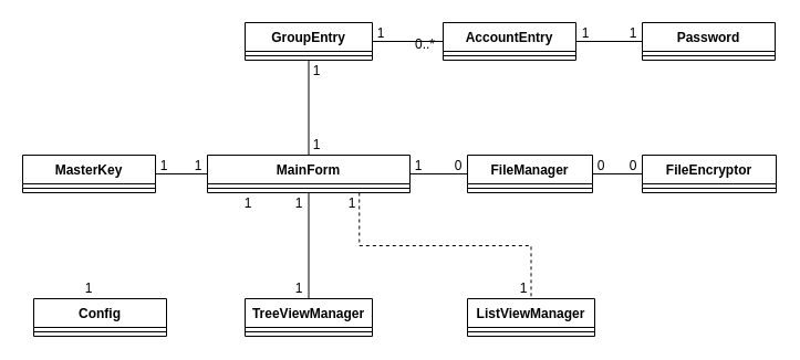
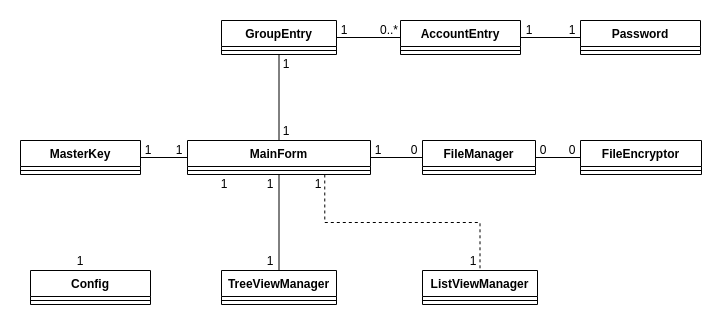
  <mxCell id="0" />
  <mxCell id="1" parent="0" />
  <mxCell id="2" value="Password" style="swimlane;fontStyle=1;align=center;verticalAlign=top;childLayout=stackLayout;horizontal=1;startSize=26;horizontalStack=0;resizeParent=1;resizeParentMax=0;resizeLast=0;collapsible=1;marginBottom=0;" parent="1" vertex="1"><mxGeometry x="580" y="20" width="120" height="34" as="geometry" /></mxCell>
  <mxCell id="3" value="" style="line;strokeWidth=1;fillColor=none;align=left;verticalAlign=middle;spacingTop=-1;spacingLeft=3;spacingRight=3;rotatable=0;labelPosition=right;points=[];portConstraint=eastwest;strokeColor=inherit;" parent="2" vertex="1"><mxGeometry y="26" width="120" height="8" as="geometry" /></mxCell>
  <mxCell id="4" value="MasterKey" style="swimlane;fontStyle=1;align=center;verticalAlign=top;childLayout=stackLayout;horizontal=1;startSize=26;horizontalStack=0;resizeParent=1;resizeParentMax=0;resizeLast=0;collapsible=1;marginBottom=0;" parent="1" vertex="1"><mxGeometry x="20" y="140" width="120" height="34" as="geometry" /></mxCell>
  <mxCell id="5" value="" style="line;strokeWidth=1;fillColor=none;align=left;verticalAlign=middle;spacingTop=-1;spacingLeft=3;spacingRight=3;rotatable=0;labelPosition=right;points=[];portConstraint=eastwest;strokeColor=inherit;" parent="4" vertex="1"><mxGeometry y="26" width="120" height="8" as="geometry" /></mxCell>
  <mxCell id="6" style="edgeStyle=orthogonalEdgeStyle;rounded=0;orthogonalLoop=1;jettySize=auto;html=1;entryX=0;entryY=0.5;entryDx=0;entryDy=0;endArrow=none;endFill=0;" edge="1" parent="1" source="7" target="2"><mxGeometry relative="1" as="geometry" /></mxCell>
  <mxCell id="7" value="AccountEntry" style="swimlane;fontStyle=1;align=center;verticalAlign=top;childLayout=stackLayout;horizontal=1;startSize=26;horizontalStack=0;resizeParent=1;resizeParentMax=0;resizeLast=0;collapsible=1;marginBottom=0;" parent="1" vertex="1"><mxGeometry x="400" y="20" width="120" height="34" as="geometry" /></mxCell>
  <mxCell id="8" value="" style="line;strokeWidth=1;fillColor=none;align=left;verticalAlign=middle;spacingTop=-1;spacingLeft=3;spacingRight=3;rotatable=0;labelPosition=right;points=[];portConstraint=eastwest;strokeColor=inherit;" parent="7" vertex="1"><mxGeometry y="26" width="120" height="8" as="geometry" /></mxCell>
  <mxCell id="9" style="edgeStyle=orthogonalEdgeStyle;rounded=0;orthogonalLoop=1;jettySize=auto;html=1;entryX=0.5;entryY=0;entryDx=0;entryDy=0;endArrow=none;endFill=0;" edge="1" parent="1" source="11" target="26"><mxGeometry relative="1" as="geometry" /></mxCell>
  <mxCell id="10" style="edgeStyle=orthogonalEdgeStyle;rounded=0;orthogonalLoop=1;jettySize=auto;html=1;entryX=0;entryY=0.5;entryDx=0;entryDy=0;endArrow=none;endFill=0;exitX=1;exitY=0.5;exitDx=0;exitDy=0;" edge="1" parent="1" source="11" target="7"><mxGeometry relative="1" as="geometry"><mxPoint x="370" y="37" as="sourcePoint" /></mxGeometry></mxCell>
  <mxCell id="11" value="GroupEntry" style="swimlane;fontStyle=1;align=center;verticalAlign=top;childLayout=stackLayout;horizontal=1;startSize=26;horizontalStack=0;resizeParent=1;resizeParentMax=0;resizeLast=0;collapsible=1;marginBottom=0;" parent="1" vertex="1"><mxGeometry x="221" y="20" width="115" height="34" as="geometry" /></mxCell>
  <mxCell id="12" value="" style="line;strokeWidth=1;fillColor=none;align=left;verticalAlign=middle;spacingTop=-1;spacingLeft=3;spacingRight=3;rotatable=0;labelPosition=right;points=[];portConstraint=eastwest;strokeColor=inherit;" parent="11" vertex="1"><mxGeometry y="26" width="115" height="8" as="geometry" /></mxCell>
  <mxCell id="13" style="edgeStyle=orthogonalEdgeStyle;rounded=0;orthogonalLoop=1;jettySize=auto;html=1;exitX=1;exitY=0.5;exitDx=0;exitDy=0;endArrow=none;endFill=0;" edge="1" parent="1" source="14" target="16"><mxGeometry relative="1" as="geometry" /></mxCell>
  <mxCell id="14" value="FileManager" style="swimlane;fontStyle=1;align=center;verticalAlign=top;childLayout=stackLayout;horizontal=1;startSize=26;horizontalStack=0;resizeParent=1;resizeParentMax=0;resizeLast=0;collapsible=1;marginBottom=0;" parent="1" vertex="1"><mxGeometry x="422" y="140" width="113" height="34" as="geometry" /></mxCell>
  <mxCell id="15" value="" style="line;strokeWidth=1;fillColor=none;align=left;verticalAlign=middle;spacingTop=-1;spacingLeft=3;spacingRight=3;rotatable=0;labelPosition=right;points=[];portConstraint=eastwest;strokeColor=inherit;" parent="14" vertex="1"><mxGeometry y="26" width="113" height="8" as="geometry" /></mxCell>
  <mxCell id="16" value="FileEncryptor" style="swimlane;fontStyle=1;align=center;verticalAlign=top;childLayout=stackLayout;horizontal=1;startSize=26;horizontalStack=0;resizeParent=1;resizeParentMax=0;resizeLast=0;collapsible=1;marginBottom=0;" parent="1" vertex="1"><mxGeometry x="580" y="140" width="121" height="34" as="geometry" /></mxCell>
  <mxCell id="17" value="" style="line;strokeWidth=1;fillColor=none;align=left;verticalAlign=middle;spacingTop=-1;spacingLeft=3;spacingRight=3;rotatable=0;labelPosition=right;points=[];portConstraint=eastwest;strokeColor=inherit;" parent="16" vertex="1"><mxGeometry y="26" width="121" height="8" as="geometry" /></mxCell>
  <mxCell id="18" value="ListViewManager" style="swimlane;fontStyle=1;align=center;verticalAlign=top;childLayout=stackLayout;horizontal=1;startSize=26;horizontalStack=0;resizeParent=1;resizeParentMax=0;resizeLast=0;collapsible=1;marginBottom=0;" parent="1" vertex="1"><mxGeometry x="422" y="270" width="115" height="34" as="geometry" /></mxCell>
  <mxCell id="19" value="" style="line;strokeWidth=1;fillColor=none;align=left;verticalAlign=middle;spacingTop=-1;spacingLeft=3;spacingRight=3;rotatable=0;labelPosition=right;points=[];portConstraint=eastwest;strokeColor=inherit;" parent="18" vertex="1"><mxGeometry y="26" width="115" height="8" as="geometry" /></mxCell>
  <mxCell id="20" value="TreeViewManager" style="swimlane;fontStyle=1;align=center;verticalAlign=top;childLayout=stackLayout;horizontal=1;startSize=26;horizontalStack=0;resizeParent=1;resizeParentMax=0;resizeLast=0;collapsible=1;marginBottom=0;" parent="1" vertex="1"><mxGeometry x="221" y="270" width="115" height="34" as="geometry" /></mxCell>
  <mxCell id="21" value="" style="line;strokeWidth=1;fillColor=none;align=left;verticalAlign=middle;spacingTop=-1;spacingLeft=3;spacingRight=3;rotatable=0;labelPosition=right;points=[];portConstraint=eastwest;strokeColor=inherit;" parent="20" vertex="1"><mxGeometry y="26" width="115" height="8" as="geometry" /></mxCell>
  <mxCell id="22" style="edgeStyle=orthogonalEdgeStyle;rounded=0;orthogonalLoop=1;jettySize=auto;html=1;entryX=1;entryY=0.5;entryDx=0;entryDy=0;endArrow=none;endFill=0;" edge="1" parent="1" source="26" target="4"><mxGeometry relative="1" as="geometry" /></mxCell>
  <mxCell id="23" style="edgeStyle=orthogonalEdgeStyle;rounded=0;orthogonalLoop=1;jettySize=auto;html=1;exitX=0.5;exitY=1;exitDx=0;exitDy=0;entryX=0.5;entryY=0;entryDx=0;entryDy=0;endArrow=none;endFill=0;" edge="1" parent="1" source="26" target="20"><mxGeometry relative="1" as="geometry" /></mxCell>
  <mxCell id="24" style="edgeStyle=orthogonalEdgeStyle;rounded=0;orthogonalLoop=1;jettySize=auto;html=1;exitX=0.75;exitY=1;exitDx=0;exitDy=0;endArrow=none;endFill=0;dashed=1;" edge="1" parent="1" source="26" target="18"><mxGeometry relative="1" as="geometry" /></mxCell>
  <mxCell id="25" style="edgeStyle=orthogonalEdgeStyle;rounded=0;orthogonalLoop=1;jettySize=auto;html=1;exitX=1;exitY=0.5;exitDx=0;exitDy=0;entryX=0;entryY=0.5;entryDx=0;entryDy=0;endArrow=none;endFill=0;" edge="1" parent="1" source="26" target="14"><mxGeometry relative="1" as="geometry" /></mxCell>
  <mxCell id="26" value="MainForm" style="swimlane;fontStyle=1;align=center;verticalAlign=top;childLayout=stackLayout;horizontal=1;startSize=26;horizontalStack=0;resizeParent=1;resizeParentMax=0;resizeLast=0;collapsible=1;marginBottom=0;" parent="1" vertex="1"><mxGeometry x="187" y="140" width="183" height="34" as="geometry" /></mxCell>
  <mxCell id="27" value="" style="line;strokeWidth=1;fillColor=none;align=left;verticalAlign=middle;spacingTop=-1;spacingLeft=3;spacingRight=3;rotatable=0;labelPosition=right;points=[];portConstraint=eastwest;strokeColor=inherit;" parent="26" vertex="1"><mxGeometry y="26" width="183" height="8" as="geometry" /></mxCell>
  <mxCell id="28" value="Config" style="swimlane;fontStyle=1;align=center;verticalAlign=top;childLayout=stackLayout;horizontal=1;startSize=26;horizontalStack=0;resizeParent=1;resizeParentMax=0;resizeLast=0;collapsible=1;marginBottom=0;" parent="1" vertex="1"><mxGeometry x="30" y="270" width="120" height="34" as="geometry" /></mxCell>
  <mxCell id="29" value="" style="line;strokeWidth=1;fillColor=none;align=left;verticalAlign=middle;spacingTop=-1;spacingLeft=3;spacingRight=3;rotatable=0;labelPosition=right;points=[];portConstraint=eastwest;strokeColor=inherit;" parent="28" vertex="1"><mxGeometry y="26" width="120" height="8" as="geometry" /></mxCell>
  <mxCell id="30" value="1" style="text;html=1;strokeColor=none;fillColor=none;align=center;verticalAlign=middle;whiteSpace=wrap;rounded=0;" vertex="1" parent="1"><mxGeometry x="171" y="140" width="16" height="19" as="geometry" /></mxCell>
  <mxCell id="31" value="1" style="text;html=1;strokeColor=none;fillColor=none;align=center;verticalAlign=middle;whiteSpace=wrap;rounded=0;" vertex="1" parent="1"><mxGeometry x="140" y="140" width="16" height="19" as="geometry" /></mxCell>
  <mxCell id="32" value="1" style="text;html=1;strokeColor=none;fillColor=none;align=center;verticalAlign=middle;whiteSpace=wrap;rounded=0;" vertex="1" parent="1"><mxGeometry x="72" y="251" width="16" height="19" as="geometry" /></mxCell>
  <mxCell id="33" value="1" style="text;html=1;strokeColor=none;fillColor=none;align=center;verticalAlign=middle;whiteSpace=wrap;rounded=0;" vertex="1" parent="1"><mxGeometry x="216" y="174" width="16" height="19" as="geometry" /></mxCell>
  <mxCell id="34" value="1" style="text;html=1;strokeColor=none;fillColor=none;align=center;verticalAlign=middle;whiteSpace=wrap;rounded=0;" vertex="1" parent="1"><mxGeometry x="262" y="174" width="16" height="19" as="geometry" /></mxCell>
  <mxCell id="35" value="1" style="text;html=1;strokeColor=none;fillColor=none;align=center;verticalAlign=middle;whiteSpace=wrap;rounded=0;" vertex="1" parent="1"><mxGeometry x="262" y="251" width="16" height="19" as="geometry" /></mxCell>
  <mxCell id="36" value="1" style="text;html=1;strokeColor=none;fillColor=none;align=center;verticalAlign=middle;whiteSpace=wrap;rounded=0;" vertex="1" parent="1"><mxGeometry x="310" y="174" width="16" height="19" as="geometry" /></mxCell>
  <mxCell id="37" value="1" style="text;html=1;strokeColor=none;fillColor=none;align=center;verticalAlign=middle;whiteSpace=wrap;rounded=0;" vertex="1" parent="1"><mxGeometry x="465" y="251" width="16" height="19" as="geometry" /></mxCell>
  <mxCell id="38" value="1" style="text;html=1;strokeColor=none;fillColor=none;align=center;verticalAlign=middle;whiteSpace=wrap;rounded=0;" vertex="1" parent="1"><mxGeometry x="370" y="140" width="16" height="19" as="geometry" /></mxCell>
  <mxCell id="39" value="1" style="text;html=1;strokeColor=none;fillColor=none;align=center;verticalAlign=middle;whiteSpace=wrap;rounded=0;" vertex="1" parent="1"><mxGeometry x="278" y="121" width="16" height="19" as="geometry" /></mxCell>
  <mxCell id="40" value="1" style="text;html=1;strokeColor=none;fillColor=none;align=center;verticalAlign=middle;whiteSpace=wrap;rounded=0;" vertex="1" parent="1"><mxGeometry x="278" y="54" width="16" height="19" as="geometry" /></mxCell>
  <mxCell id="41" value="1" style="text;html=1;strokeColor=none;fillColor=none;align=center;verticalAlign=middle;whiteSpace=wrap;rounded=0;" vertex="1" parent="1"><mxGeometry x="336" y="20" width="16" height="19" as="geometry" /></mxCell>
- <mxCell id="42" value="0..*" style="text;html=1;strokeColor=none;fillColor=none;align=center;verticalAlign=middle;whiteSpace=wrap;rounded=0;" vertex="1" parent="1"><mxGeometry x="376" y="30" width="16" height="19" as="geometry" /></mxCell>
+ <mxCell id="42" value="0..*" style="text;html=1;strokeColor=none;fillColor=none;align=center;verticalAlign=middle;whiteSpace=wrap;rounded=0;" vertex="1" parent="1"><mxGeometry x="381" y="20" width="16" height="19" as="geometry" /></mxCell>
  <mxCell id="43" value="1" style="text;html=1;strokeColor=none;fillColor=none;align=center;verticalAlign=middle;whiteSpace=wrap;rounded=0;" vertex="1" parent="1"><mxGeometry x="564" y="20" width="16" height="19" as="geometry" /></mxCell>
  <mxCell id="44" value="1" style="text;html=1;strokeColor=none;fillColor=none;align=center;verticalAlign=middle;whiteSpace=wrap;rounded=0;" vertex="1" parent="1"><mxGeometry x="521" y="20" width="16" height="19" as="geometry" /></mxCell>
  <mxCell id="45" value="0" style="text;html=1;strokeColor=none;fillColor=none;align=center;verticalAlign=middle;whiteSpace=wrap;rounded=0;" vertex="1" parent="1"><mxGeometry x="406" y="140" width="16" height="19" as="geometry" /></mxCell>
  <mxCell id="46" value="0" style="text;html=1;strokeColor=none;fillColor=none;align=center;verticalAlign=middle;whiteSpace=wrap;rounded=0;" vertex="1" parent="1"><mxGeometry x="535" y="140" width="16" height="19" as="geometry" /></mxCell>
  <mxCell id="47" value="0" style="text;html=1;strokeColor=none;fillColor=none;align=center;verticalAlign=middle;whiteSpace=wrap;rounded=0;" vertex="1" parent="1"><mxGeometry x="564" y="140" width="16" height="19" as="geometry" /></mxCell>
